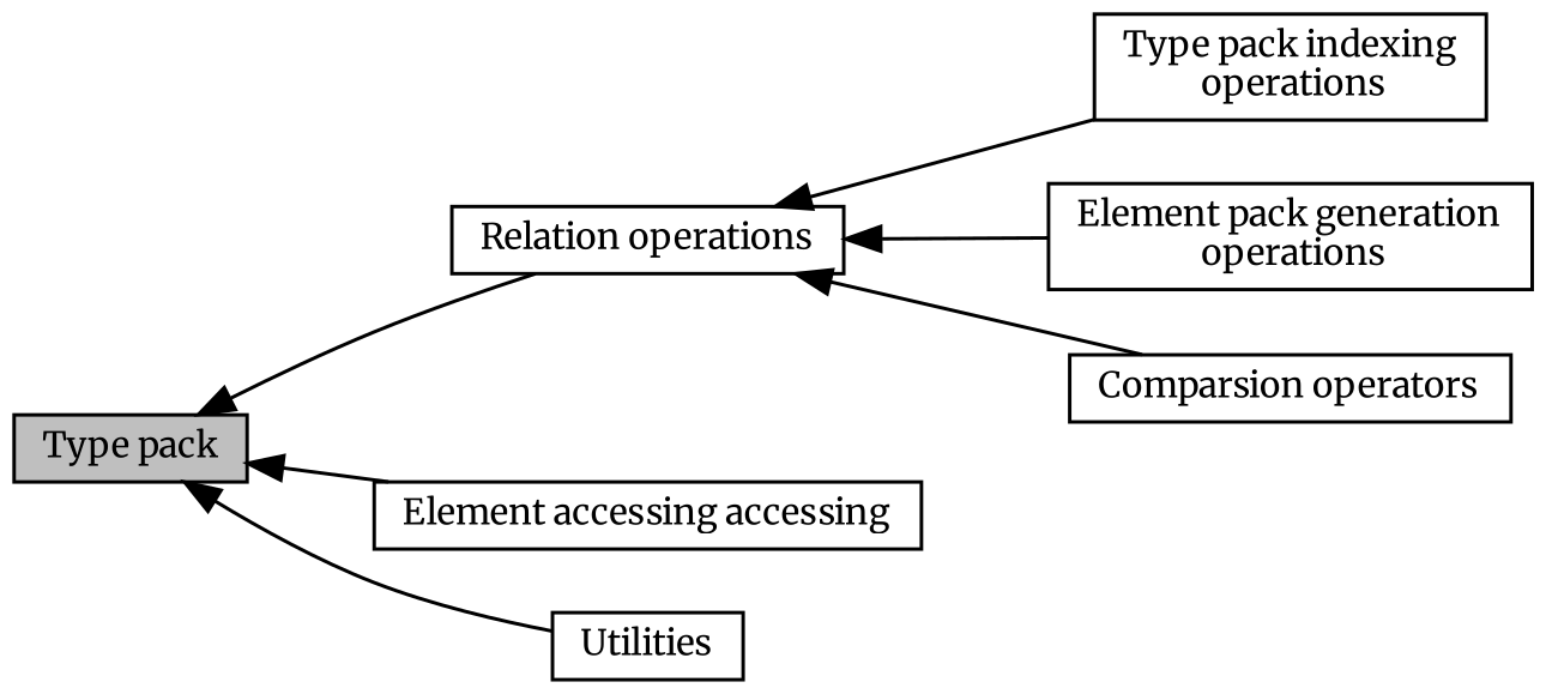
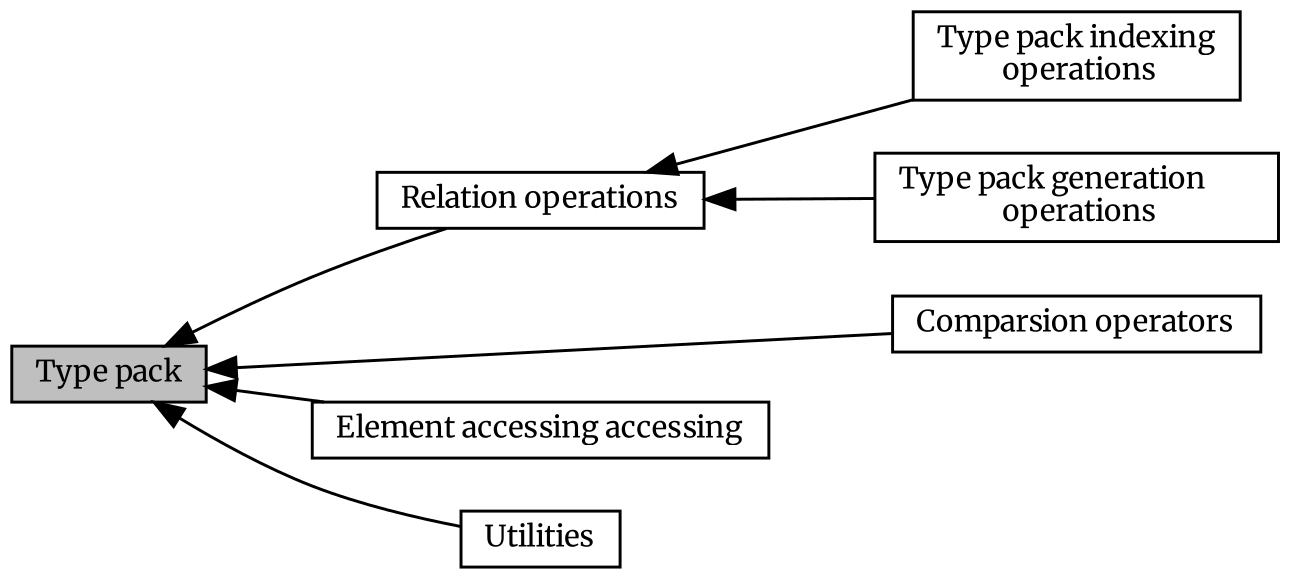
  digraph {
    fontname=Merriweather
    rankdir=LR
    node [color=black fillcolor=white fontname=Merriweather fontsize=10 shape=box style=filled]
    edge [dir=back fontname=Merriweather fontsize=10 labelfontname=Helvetica labelfontsize=10 shape=plaintext style=solid]
    n1 [height=0.2 label="Type pack indexing\l operations" width=0.4]
-   n2 [height=0.2 label="Element pack generation\l operations" width=0.4]
+   n2 [height=0.2 label="Type pack generation\l operations" width=0.4]
    n3 [height=0.2 label="Relation operations" width=0.4]
    n4 [height=0.2 label="Comparsion operators" width=0.4]
    n5 [height=0.2 label="Element accessing accessing" width=0.4]
    n6 [fillcolor=grey75 fontcolor=black height=0.2 label="Type pack" width=0.4]
    n7 [height=0.2 label=Utilities width=0.4]
    n3 -> n1
    n3 -> n2
    n6 -> n3
-   n3 -> n4
+   n6 -> n4
    n6 -> n5
    n6 -> n7
  }
